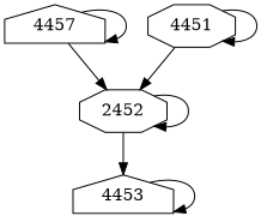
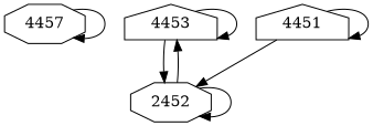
  digraph {
    node [shape=octagon]
-   4457 [shape=house]
+   4457
    4453 [shape=house]
    n3 [label=2452]
-   4451
+   4451 [shape=house]
    4457 -> 4457
    4453 -> 4453
-   4457 -> n3
+   4453 -> n3
    n3 -> 4453
    n3 -> n3
    4451 -> n3
    4451 -> 4451
  }
